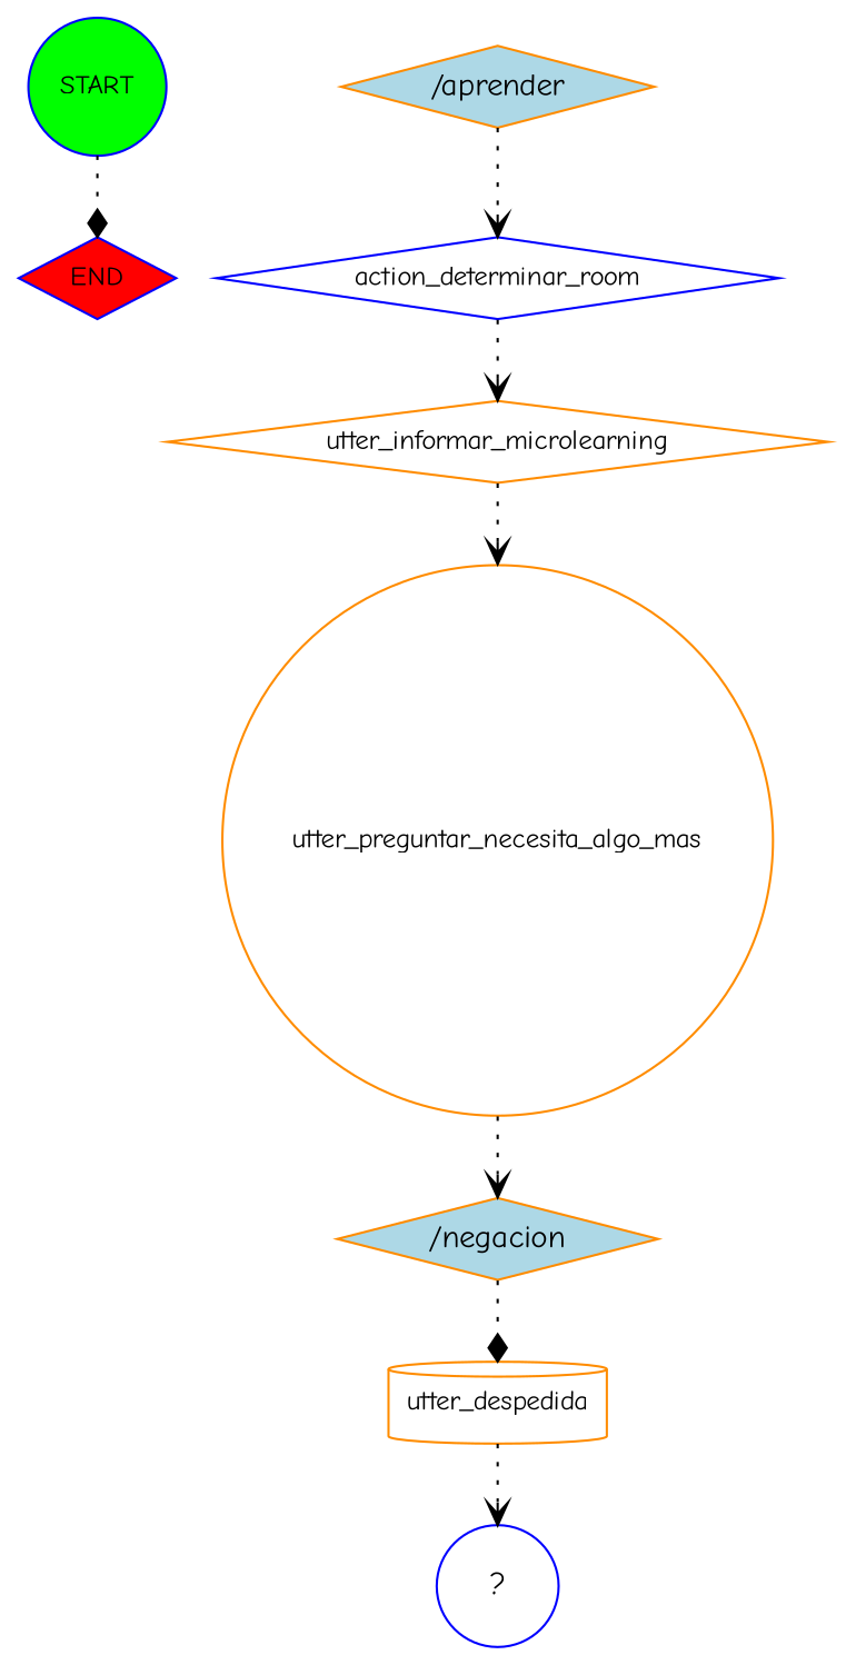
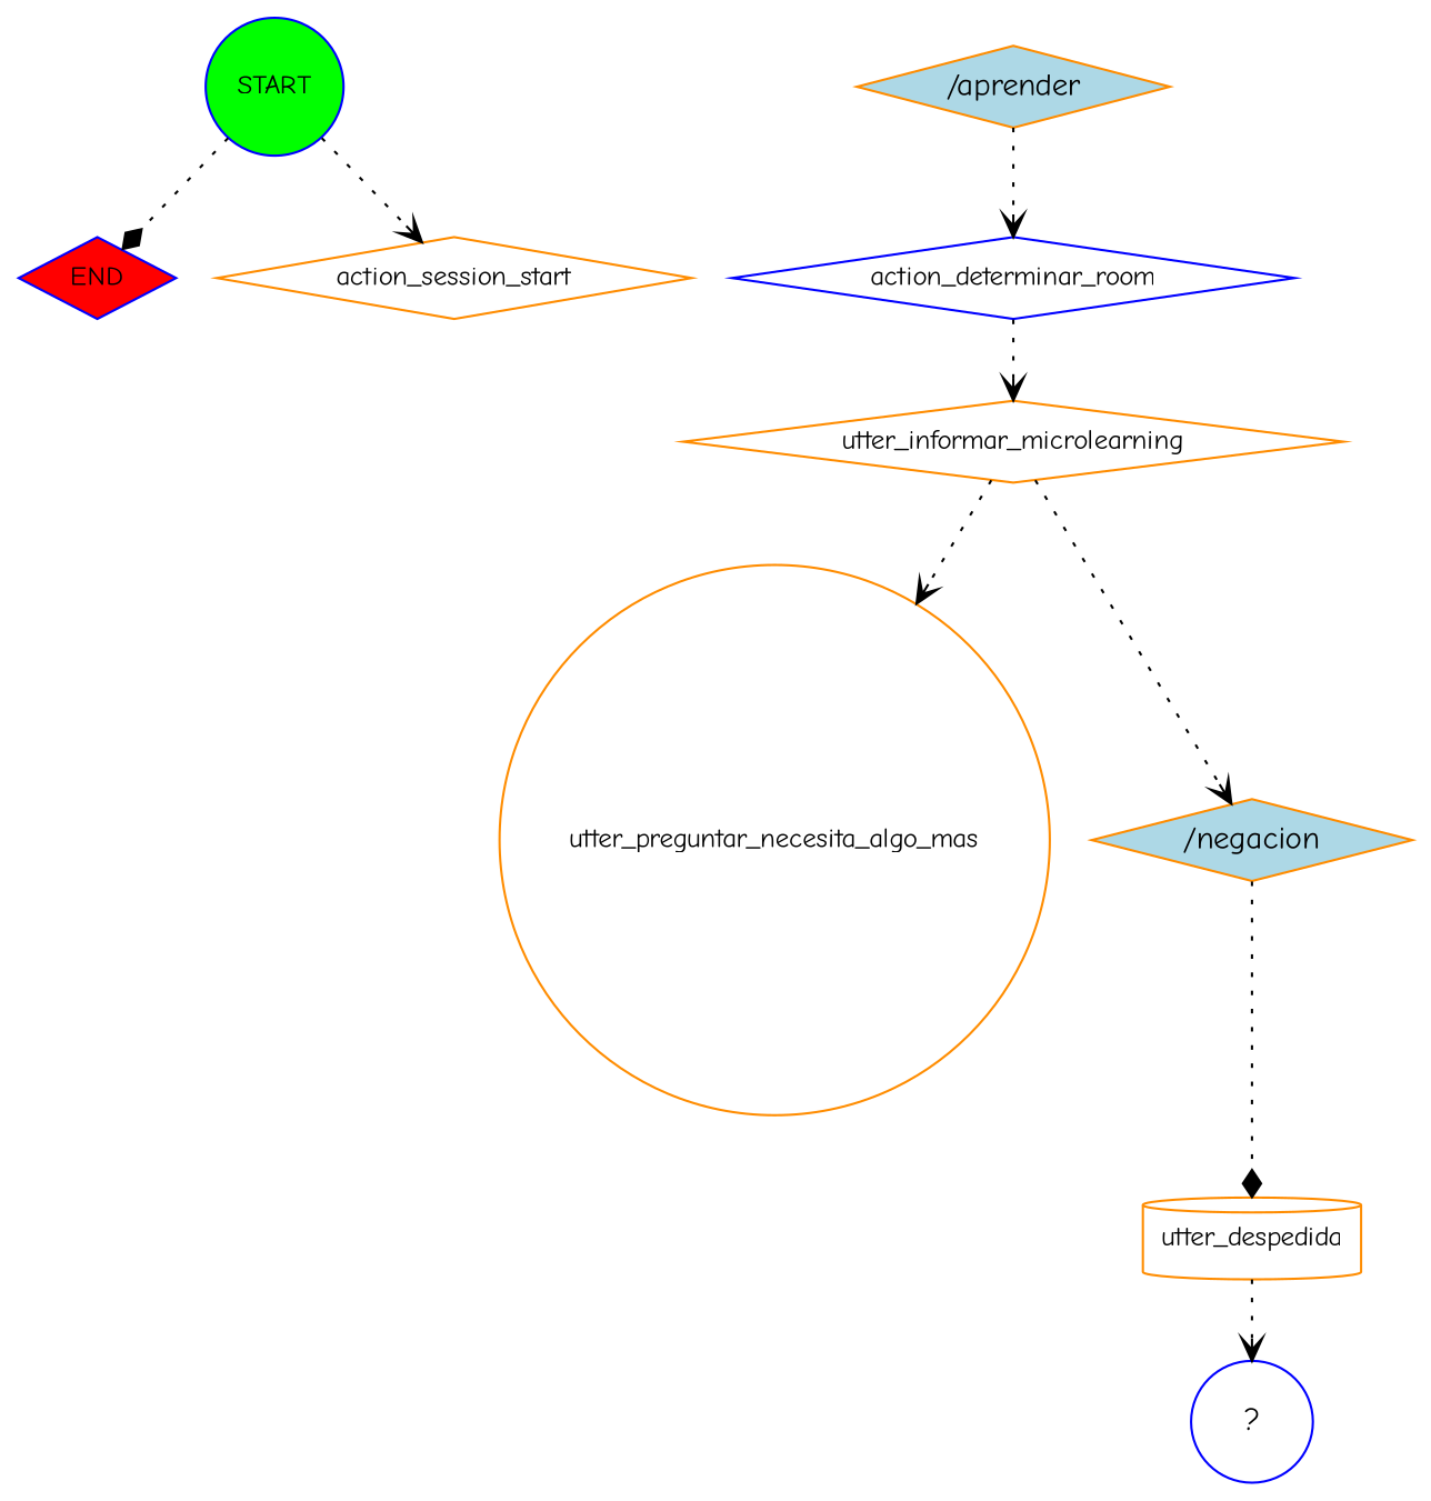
  digraph {
    fontname="Comic Neue"
    node [color=darkorange fontname="Comic Neue" fontsize=12 shape=diamond]
    edge [arrowhead=vee fontname="Comic Neue" style=dotted]
    n1 [color=blue fillcolor=green label=START shape=circle style=filled]
    n2 [color=blue fillcolor=red label=END style=filled]
+   n3 [label=action_session_start]
    n4 [fillcolor=lightblue label="/aprender" style=filled fontsize=""]
    n5 [color=blue label=action_determinar_room]
    n6 [label=utter_informar_microlearning]
    n7 [label=utter_preguntar_necesita_algo_mas shape=circle]
    n8 [fillcolor=lightblue label="/negacion" style=filled fontsize=""]
    n9 [label=utter_despedida shape=cylinder]
    n10 [color=blue label="  ?  " shape=circle fontsize=""]
    n1 -> n2 [arrowhead=diamond]
+   n1 -> n3
    n4 -> n5
    n5 -> n6
    n6 -> n7
-   n7 -> n8
+   n6 -> n8
    n8 -> n9 [arrowhead=diamond]
    n9 -> n10
  }
